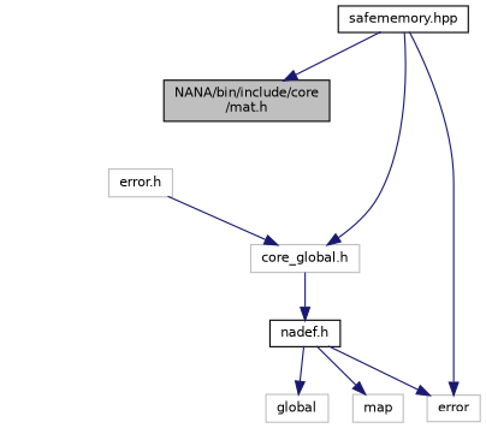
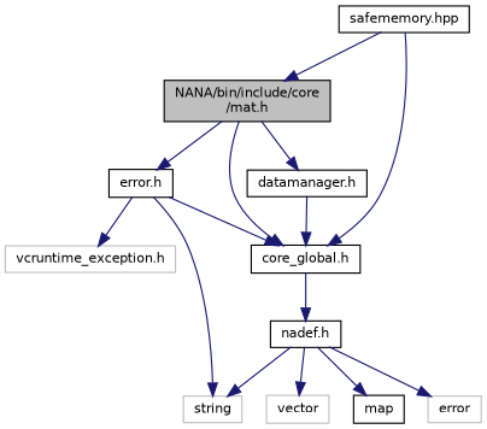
  digraph {
    node [color=black fillcolor=white fontname=Helvetica fontsize=10 shape=record style=filled]
    edge [color=midnightblue fontname=Helvetica fontsize=10 labelfontname=Helvetica labelfontsize=10 style=solid]
    n1 [fillcolor=grey75 fontcolor=black height=0.2 label="NANA/bin/include/core\l/mat.h" width=0.4]
-   n2 [color=grey75 height=0.2 label="core_global.h" width=0.4]
-   n3 [color=grey75 height=0.2 label="error.h" width=0.4]
+   n2 [height=0.2 label="core_global.h" width=0.4]
+   n3 [height=0.2 label="error.h" width=0.4]
+   n4 [height=0.2 label="datamanager.h" width=0.4]
    n5 [height=0.2 label="nadef.h" width=0.4]
+   n6 [color=grey75 height=0.2 label=string width=0.4]
+   n7 [color=grey75 height=0.2 label="vcruntime_exception.h" width=0.4]
    n8 [height=0.2 label="safememory.hpp" width=0.4]
    n9 [color=grey75 height=0.2 label=error width=0.4]
-   n10 [color=grey75 height=0.2 label=global width=0.4]
-   n11 [color=grey75 height=0.2 label=map width=0.4]
+   n10 [color=grey75 height=0.2 label=vector width=0.4]
+   n11 [height=0.2 label=map width=0.4]
+   n1 -> n2
+   n1 -> n3
+   n1 -> n4
    n2 -> n5
    n3 -> n2
+   n3 -> n6
+   n3 -> n7
+   n4 -> n2
+   n5 -> n6
    n5 -> n9
    n5 -> n10
    n5 -> n11
    n8 -> n1
    n8 -> n2
-   n8 -> n9
  }
